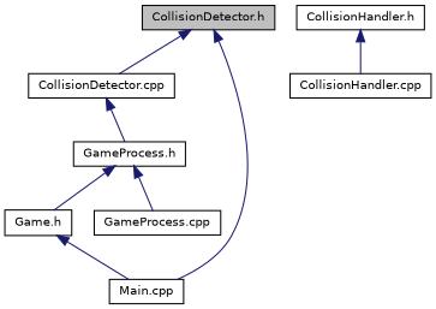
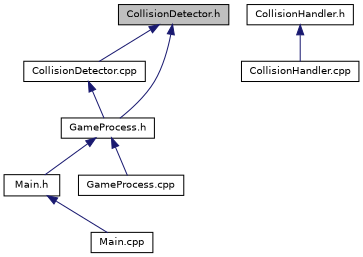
  digraph {
    node [color=black fillcolor=white fontname=Helvetica fontsize=10 shape=record style=filled]
    edge [color=midnightblue dir=back fontname=Helvetica fontsize=10 labelfontname=Helvetica labelfontsize=10 style=solid]
    n1 [fillcolor=grey75 fontcolor=black height=0.2 label="CollisionDetector.h" width=0.4]
    n2 [height=0.2 label="CollisionDetector.cpp" width=0.4]
    n3 [height=0.2 label="GameProcess.h" width=0.4]
    n4 [height=0.2 label="CollisionHandler.h" width=0.4]
    n5 [height=0.2 label="CollisionHandler.cpp" width=0.4]
-   n6 [height=0.2 label="Game.h" width=0.4]
+   n6 [height=0.2 label="Main.h" width=0.4]
    n7 [height=0.2 label="GameProcess.cpp" width=0.4]
    n8 [height=0.2 label="Main.cpp" width=0.4]
    n1 -> n2
-   n1 -> n8
+   n1 -> n3
    n2 -> n3
    n3 -> n6
    n3 -> n7
    n4 -> n5
    n6 -> n8
  }
